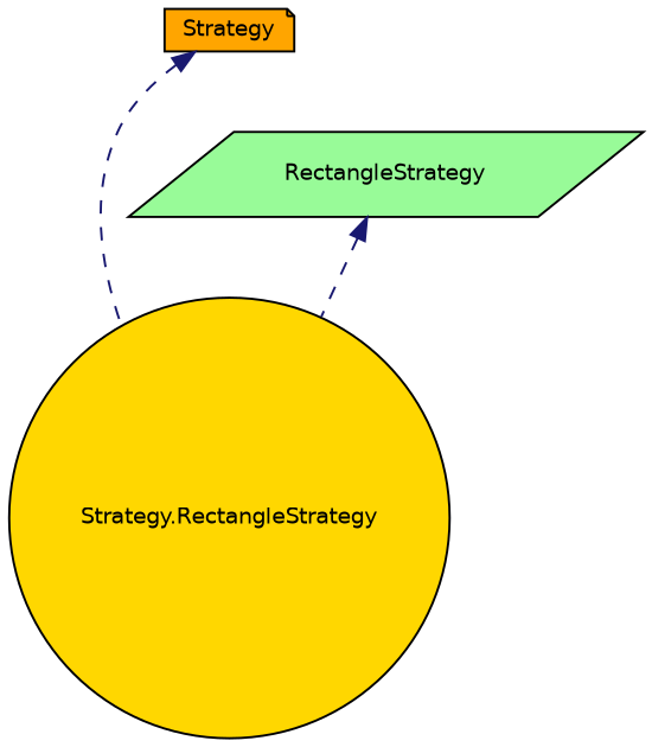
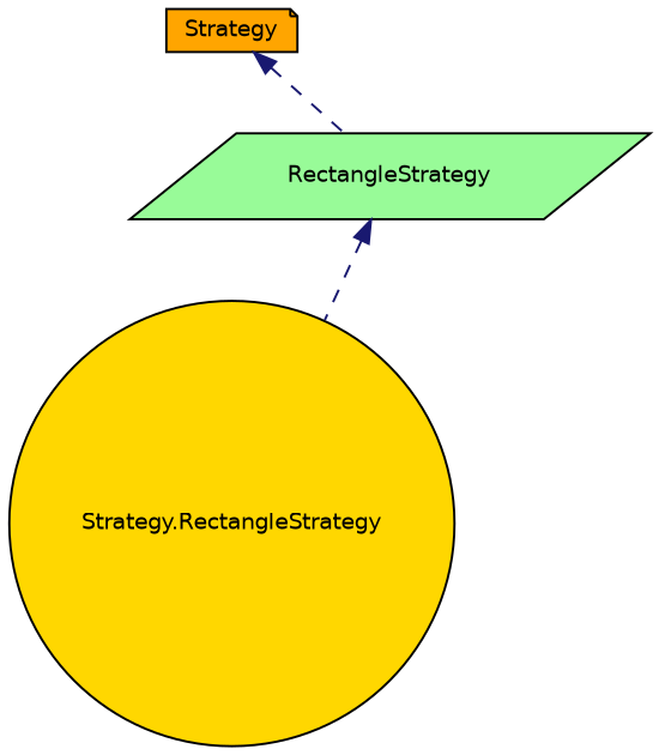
  digraph {
    node [color=black fontname=Helvetica fontsize=10 style=filled]
    edge [color=midnightblue dir=back fontname=Helvetica fontsize=10 labelfontname=Helvetica labelfontsize=10 style=dashed]
    n1 [fillcolor=gold fontcolor=black height=0.2 label="Strategy.RectangleStrategy" shape=circle width=0.4]
    n2 [fillcolor=palegreen height=0.2 label=RectangleStrategy shape=parallelogram width=0.4]
    n3 [fillcolor=orange height=0.2 label=Strategy shape=note width=0.4]
    n2 -> n1
-   n3 -> n1
+   n3 -> n2
  }
